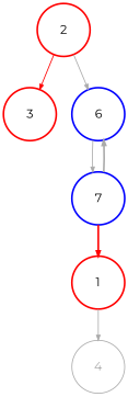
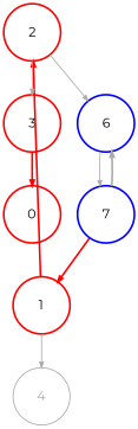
  digraph {
    fontname=Montserrat
    normalize=true
    scale=1.0
    splines=line
    node [color=red fixedsize=true fontname=Montserrat shape=circle style=bold]
    edge [arrowsize=0.6 color="#aaaaaa" fontname=Montserrat fontsize=9]
    n1 [label=<             <table border="0" cellpadding="0" cellspacing="0">                 <tr>                     <td>3</td>                 </tr>             </table>         > width=0.85]
+   n2 [label=<             <table border="0" cellpadding="0" cellspacing="0">                 <tr>                     <td>0</td>                 </tr>             </table>         > width=0.85]
    n3 [label=<             <table border="0" cellpadding="0" cellspacing="0">                 <tr>                     <td>1</td>                 </tr>             </table>         > width=0.85]
    n4 [label=<             <table border="0" cellpadding="0" cellspacing="0">                 <tr>                     <td>2</td>                 </tr>             </table>         > width=0.85]
    n5 [color="#aaaaaa" fontcolor="#aaaaaa" label=<             <table border="0" cellpadding="0" cellspacing="0">                 <tr>                     <td>4</td>                 </tr>             </table>         > width=0.85 style=""]
    n6 [color=blue label=<             <table border="0" cellpadding="0" cellspacing="0">                 <tr>                     <td>6</td>                 </tr>             </table>         > width=0.85]
    n7 [color=blue label=<             <table border="0" cellpadding="0" cellspacing="0">                 <tr>                     <td>7</td>                 </tr>             </table>         > width=0.85]
+   n1 -> n2 [color=red style=bold]
+   n3 -> n4 [color=red style=bold]
    n3 -> n5
-   n4 -> n1 [color=red]
+   n4 -> n1
    n4 -> n6
    n6 -> n7
    n7 -> n3 [color=red style=bold]
    n7 -> n6 [style=bold]
  }
